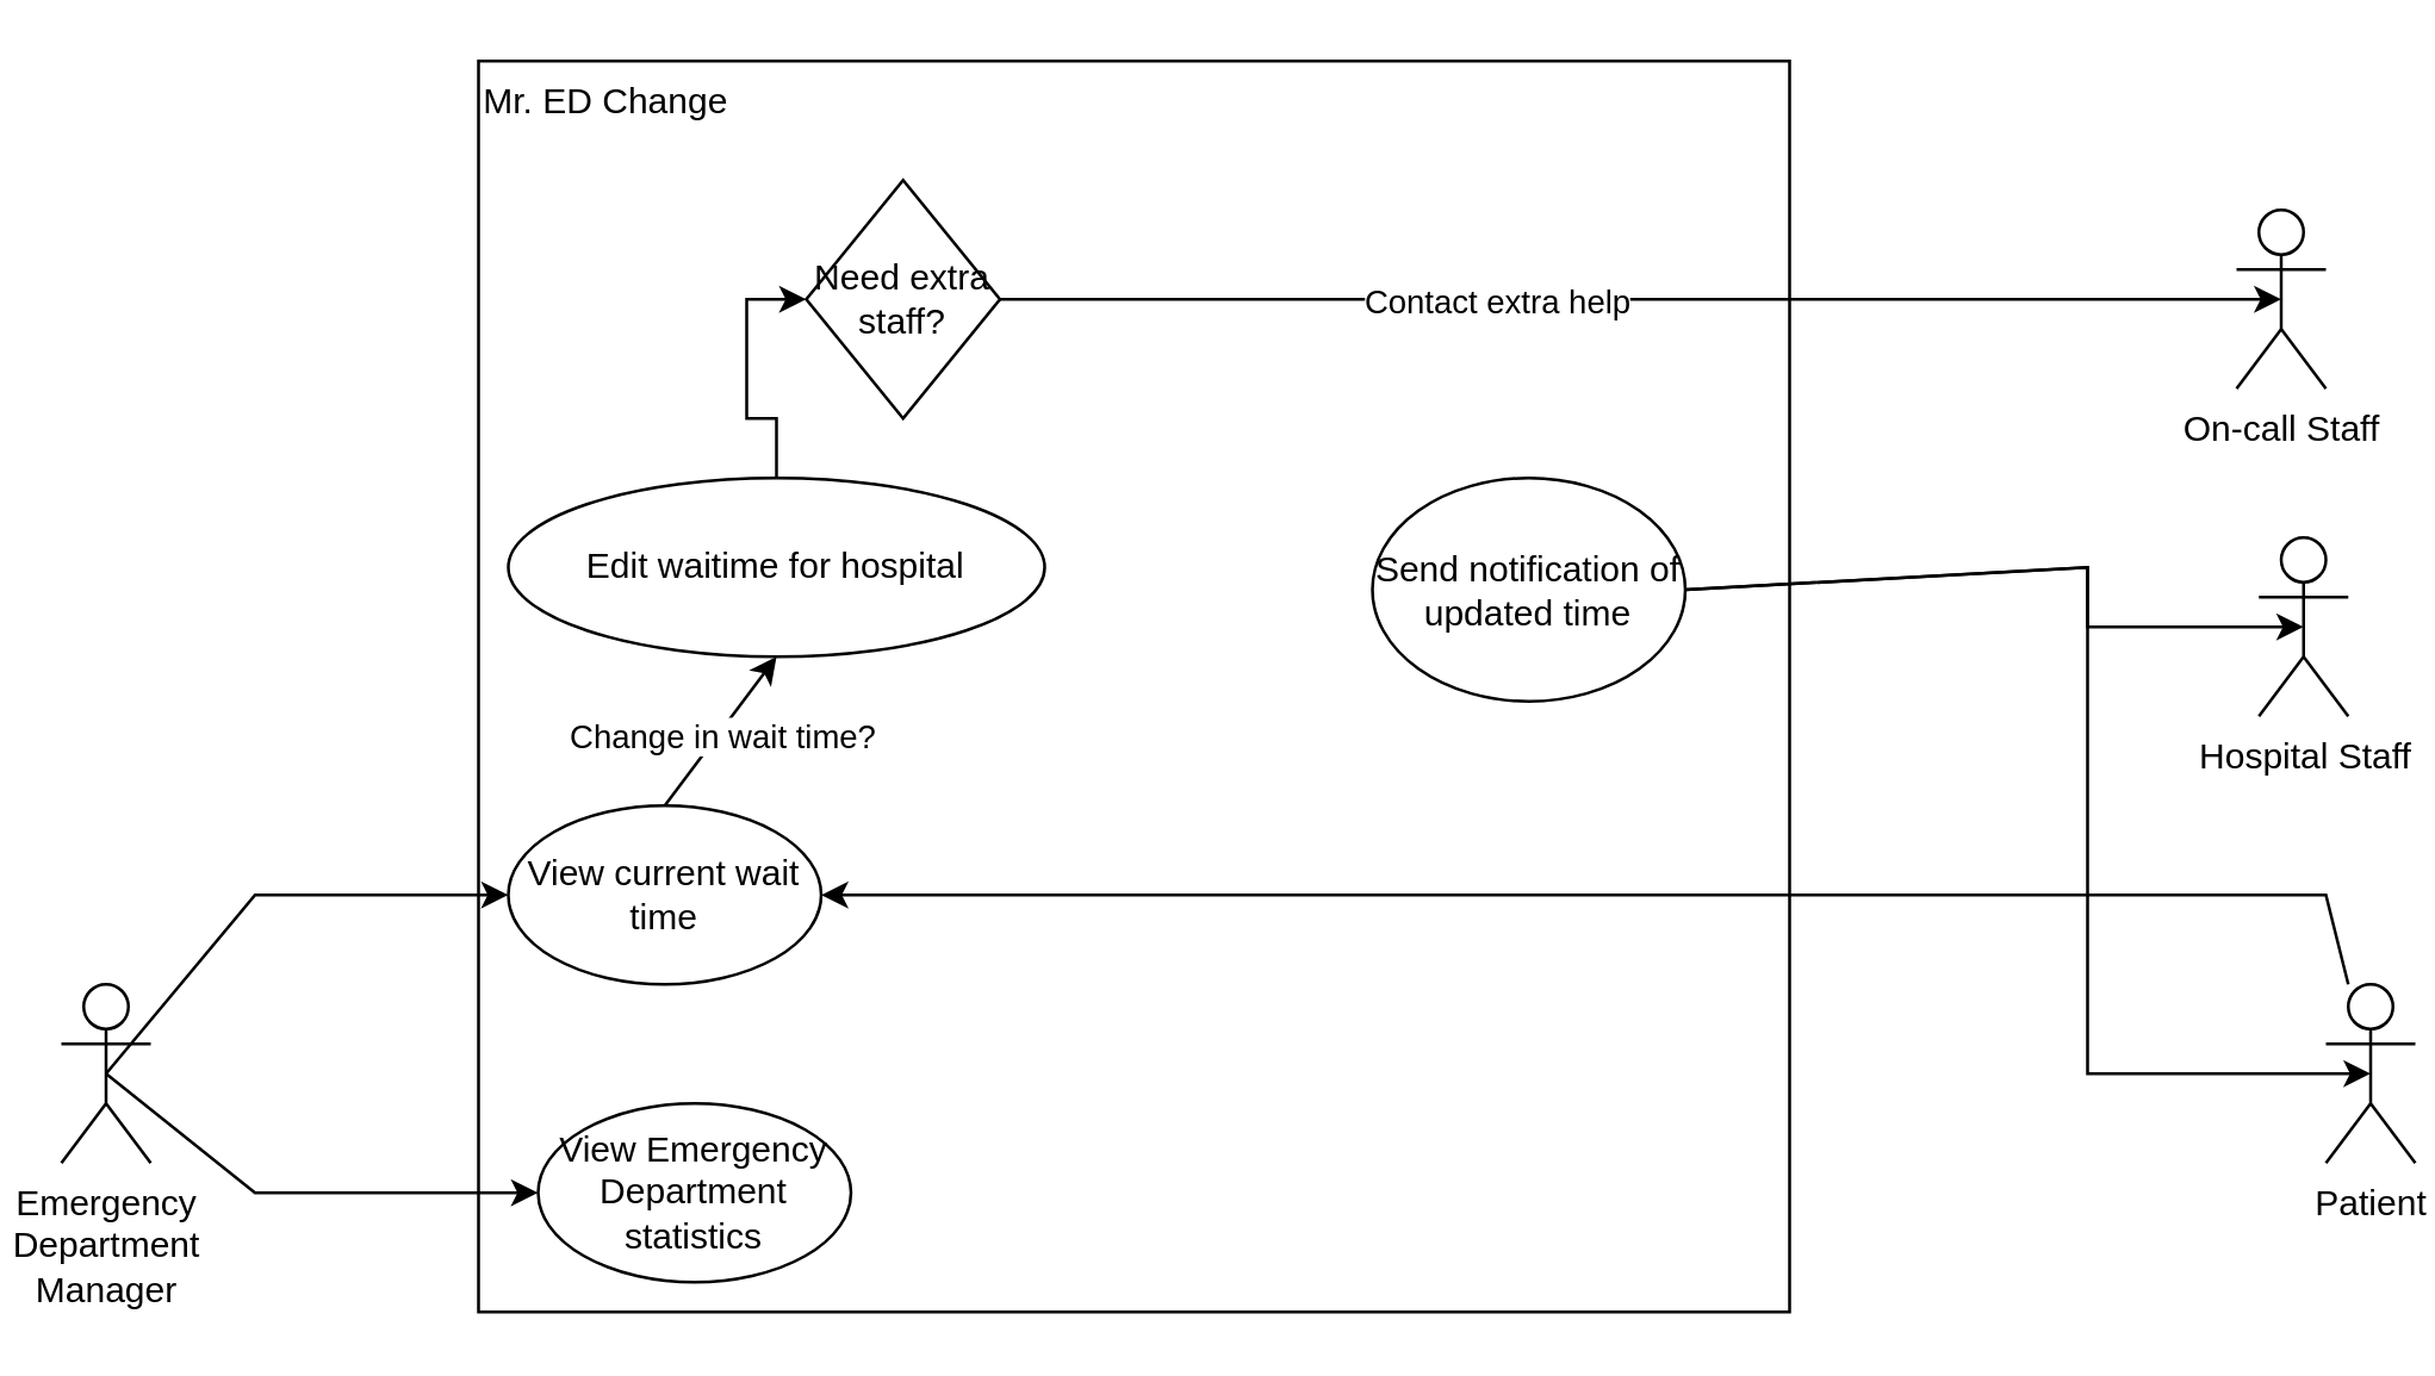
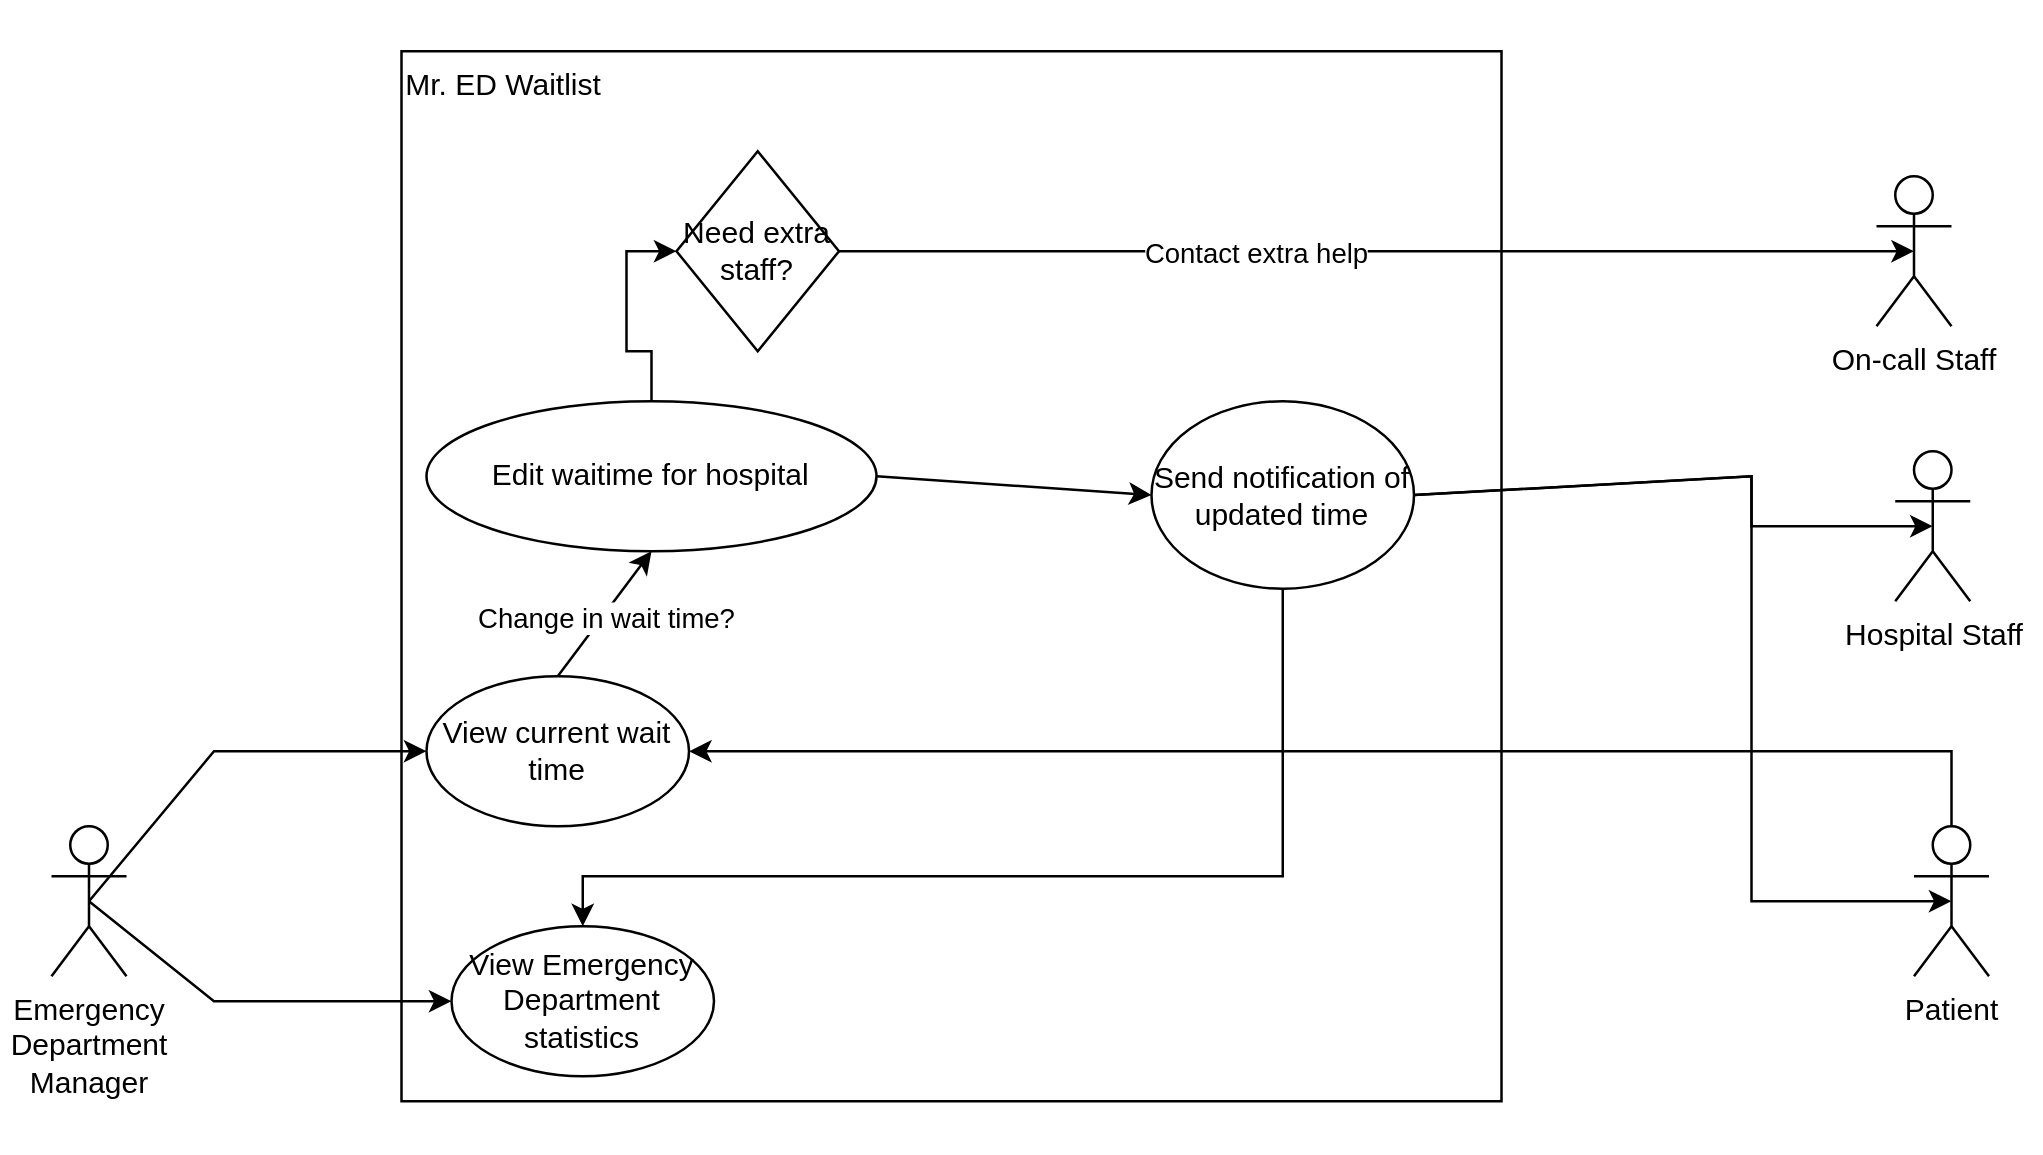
  <mxCell id="0" />
  <mxCell id="1" parent="0" />
- <mxCell id="2" value="Mr. ED Change&lt;br&gt;&lt;div&gt;&lt;br&gt;&lt;/div&gt;" style="rounded=0;whiteSpace=wrap;html=1;fillColor=none;align=left;verticalAlign=top;" parent="1" vertex="1"><mxGeometry x="160" y="20" width="440" height="420" as="geometry" /></mxCell>
+ <mxCell id="2" value="Mr. ED Waitlist&lt;br&gt;&lt;div&gt;&lt;br&gt;&lt;/div&gt;" style="rounded=0;whiteSpace=wrap;html=1;fillColor=none;align=left;verticalAlign=top;" parent="1" vertex="1"><mxGeometry x="160" y="20" width="440" height="420" as="geometry" /></mxCell>
  <mxCell id="3" value="&lt;div&gt;Emergency&lt;/div&gt;&lt;div&gt;Department&lt;/div&gt;&lt;div&gt;Manager&lt;br&gt;&lt;/div&gt;" style="shape=umlActor;verticalLabelPosition=bottom;verticalAlign=top;html=1;outlineConnect=0;align=center;" parent="1" vertex="1"><mxGeometry x="20" y="330" width="30" height="60" as="geometry" /></mxCell>
  <mxCell id="4" value="" style="edgeStyle=orthogonalEdgeStyle;rounded=0;orthogonalLoop=1;jettySize=auto;html=1;exitX=0.5;exitY=0;exitDx=0;exitDy=0;entryX=0;entryY=0.5;entryDx=0;entryDy=0;" parent="1" source="5" target="20" edge="1"><mxGeometry relative="1" as="geometry"><mxPoint x="222.471" y="140" as="targetPoint" /></mxGeometry></mxCell>
  <mxCell id="5" value="Edit waitime for hospital" style="ellipse;whiteSpace=wrap;html=1;aspect=fixed;" parent="1" vertex="1"><mxGeometry x="170" y="160" width="180" height="60" as="geometry" /></mxCell>
  <mxCell id="6" value="" style="endArrow=classic;html=1;rounded=0;exitX=0.5;exitY=0.5;exitDx=0;exitDy=0;exitPerimeter=0;entryX=0;entryY=0.5;entryDx=0;entryDy=0;" parent="1" source="3" target="11" edge="1"><mxGeometry width="50" height="50" relative="1" as="geometry"><mxPoint x="120" y="510" as="sourcePoint" /><mxPoint x="150" y="470" as="targetPoint" /><Array as="points"><mxPoint x="85" y="300" /></Array></mxGeometry></mxCell>
- <mxCell id="7" value="Patient" style="shape=umlActor;verticalLabelPosition=bottom;verticalAlign=top;html=1;outlineConnect=0;align=center;" parent="1" vertex="1"><mxGeometry x="780" y="330" width="30" height="60" as="geometry" /></mxCell>
+ <mxCell id="7" value="Patient" style="shape=umlActor;verticalLabelPosition=bottom;verticalAlign=top;html=1;outlineConnect=0;align=center;" parent="1" vertex="1"><mxGeometry x="765" y="330" width="30" height="60" as="geometry" /></mxCell>
  <mxCell id="8" value="" style="endArrow=classic;html=1;rounded=0;entryX=1;entryY=0.5;entryDx=0;entryDy=0;" parent="1" source="7" target="11" edge="1"><mxGeometry width="50" height="50" relative="1" as="geometry"><mxPoint x="705" y="240" as="sourcePoint" /><mxPoint x="365" y="300" as="targetPoint" /><Array as="points"><mxPoint x="780" y="300" /><mxPoint x="700" y="300" /></Array></mxGeometry></mxCell>
  <mxCell id="9" value="Hospital Staff" style="shape=umlActor;verticalLabelPosition=bottom;verticalAlign=top;html=1;outlineConnect=0;" parent="1" vertex="1"><mxGeometry x="757.5" y="180" width="30" height="60" as="geometry" /></mxCell>
  <mxCell id="10" value="" style="endArrow=classic;html=1;rounded=0;entryX=0.5;entryY=0.5;entryDx=0;entryDy=0;entryPerimeter=0;exitX=1;exitY=0.5;exitDx=0;exitDy=0;" parent="1" source="13" target="7" edge="1"><mxGeometry width="50" height="50" relative="1" as="geometry"><mxPoint x="680" y="310" as="sourcePoint" /><mxPoint x="680" y="430" as="targetPoint" /><Array as="points"><mxPoint x="700" y="190" /><mxPoint x="700" y="260" /><mxPoint x="700" y="360" /></Array></mxGeometry></mxCell>
  <mxCell id="11" value="View current wait time" style="ellipse;whiteSpace=wrap;html=1;aspect=fixed;" parent="1" vertex="1"><mxGeometry x="170" y="270" width="105" height="60" as="geometry" /></mxCell>
+ <mxCell id="12" value="" style="edgeStyle=orthogonalEdgeStyle;rounded=0;orthogonalLoop=1;jettySize=auto;html=1;entryX=0.5;entryY=0;entryDx=0;entryDy=0;" parent="1" source="13" target="18" edge="1"><mxGeometry relative="1" as="geometry"><mxPoint x="470" y="300" as="targetPoint" /><Array as="points"><mxPoint x="380" y="350" /><mxPoint x="222" y="350" /></Array></mxGeometry></mxCell>
  <mxCell id="13" value="Send notification of updated time " style="ellipse;whiteSpace=wrap;html=1;aspect=fixed;" parent="1" vertex="1"><mxGeometry x="460" y="160" width="105" height="75" as="geometry" /></mxCell>
+ <mxCell id="14" value="" style="endArrow=classic;html=1;rounded=0;entryX=0;entryY=0.5;entryDx=0;entryDy=0;exitX=1;exitY=0.5;exitDx=0;exitDy=0;" parent="1" source="5" target="13" edge="1"><mxGeometry width="50" height="50" relative="1" as="geometry"><mxPoint x="462.5" y="190" as="sourcePoint" /><mxPoint x="680.5" y="250" as="targetPoint" /></mxGeometry></mxCell>
  <mxCell id="15" value="" style="endArrow=classic;html=1;rounded=0;exitX=0.5;exitY=0;exitDx=0;exitDy=0;entryX=0.5;entryY=1;entryDx=0;entryDy=0;" parent="1" source="11" target="5" edge="1"><mxGeometry width="50" height="50" relative="1" as="geometry"><mxPoint x="350" y="320" as="sourcePoint" /><mxPoint x="400" y="320" as="targetPoint" /></mxGeometry></mxCell>
  <mxCell id="16" value="Change in wait time?" style="edgeLabel;html=1;align=center;verticalAlign=middle;resizable=0;points=[];" parent="15" vertex="1" connectable="0"><mxGeometry x="-0.029" y="-1" relative="1" as="geometry"><mxPoint as="offset" /></mxGeometry></mxCell>
  <mxCell id="17" value="" style="endArrow=classic;html=1;rounded=0;entryX=0.5;entryY=0.5;entryDx=0;entryDy=0;entryPerimeter=0;exitX=1;exitY=0.5;exitDx=0;exitDy=0;" parent="1" source="13" target="9" edge="1"><mxGeometry width="50" height="50" relative="1" as="geometry"><mxPoint x="575" y="330" as="sourcePoint" /><mxPoint x="723" y="330" as="targetPoint" /><Array as="points"><mxPoint x="700" y="190" /><mxPoint x="700" y="210" /></Array></mxGeometry></mxCell>
  <mxCell id="18" value="View Emergency Department statistics" style="ellipse;whiteSpace=wrap;html=1;aspect=fixed;" parent="1" vertex="1"><mxGeometry x="180" y="370" width="105" height="60" as="geometry" /></mxCell>
  <mxCell id="19" value="" style="endArrow=classic;html=1;rounded=0;exitX=0.5;exitY=0.5;exitDx=0;exitDy=0;exitPerimeter=0;entryX=0;entryY=0.5;entryDx=0;entryDy=0;" parent="1" source="3" target="18" edge="1"><mxGeometry width="50" height="50" relative="1" as="geometry"><mxPoint x="95" y="530" as="sourcePoint" /><mxPoint x="270" y="310" as="targetPoint" /><Array as="points"><mxPoint x="85" y="400" /></Array></mxGeometry></mxCell>
  <mxCell id="20" value="Need extra staff?" style="rhombus;whiteSpace=wrap;html=1;" parent="1" vertex="1"><mxGeometry x="270" y="60" width="65" height="80" as="geometry" /></mxCell>
  <mxCell id="21" value="On-call Staff" style="shape=umlActor;verticalLabelPosition=bottom;verticalAlign=top;html=1;outlineConnect=0;" parent="1" vertex="1"><mxGeometry x="750" y="70" width="30" height="60" as="geometry" /></mxCell>
  <mxCell id="22" value="" style="endArrow=classic;html=1;rounded=0;entryX=0.5;entryY=0.5;entryDx=0;entryDy=0;entryPerimeter=0;exitX=1;exitY=0.5;exitDx=0;exitDy=0;" parent="1" source="20" target="21" edge="1"><mxGeometry width="50" height="50" relative="1" as="geometry"><mxPoint x="443" y="200" as="sourcePoint" /><mxPoint x="783" y="160" as="targetPoint" /><Array as="points"><mxPoint x="640" y="100" /><mxPoint x="670" y="100" /></Array></mxGeometry></mxCell>
  <mxCell id="23" value="Contact extra help" style="edgeLabel;html=1;align=center;verticalAlign=middle;resizable=0;points=[];" parent="22" vertex="1" connectable="0"><mxGeometry x="-0.611" y="-1" relative="1" as="geometry"><mxPoint x="82" y="-1" as="offset" /></mxGeometry></mxCell>
